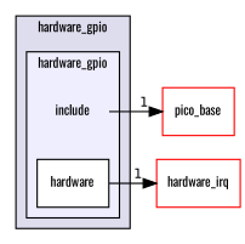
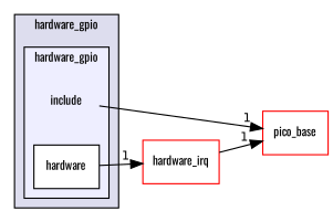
  digraph {
    compound=true
    fontname=Oswald
    rankdir=LR
    node [fontname=Oswald fontsize=10 shape=box color=red fillcolor=white style=filled]
    edge [fontname=Oswald headlabel=1 labeldistance=1.5 labelfontname=Helvetica labelfontsize=10]
    n1 [label=include shape=plaintext color="" fillcolor="" style=""]
    n2 [color=black label=hardware]
    n3 [label=pico_base]
    n4 [label=hardware_irq]
    subgraph cluster_1 {
      bgcolor="#ddddee"
      fontsize=10
      label=hardware_gpio
      pencolor=black
      subgraph cluster_2 {
        bgcolor="#eeeeff"
        fontsize=10
        label=hardware_gpio
        pencolor=black
        n1
        n2
      }
    }
    n1 -> n3
    n2 -> n4
+   n4 -> n3
  }
